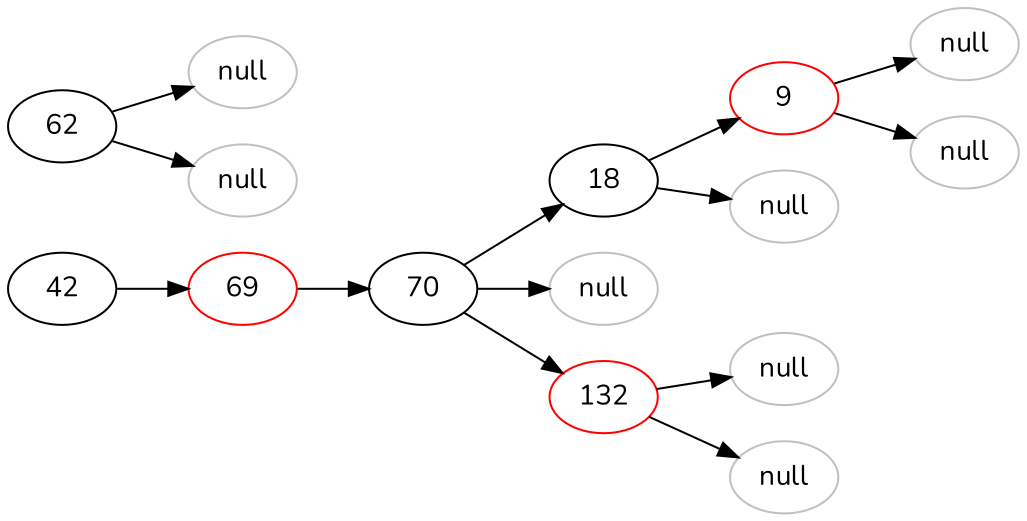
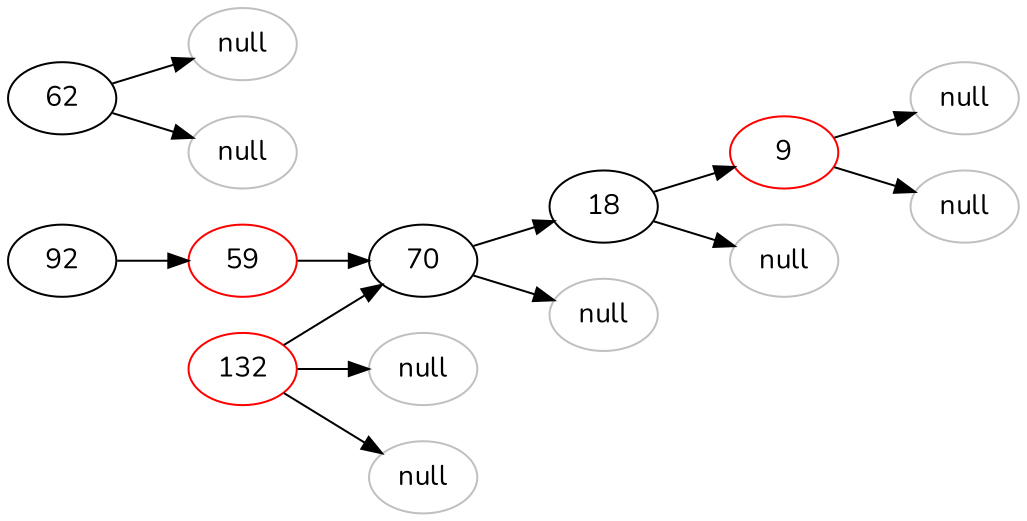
  digraph {
    fontname=Nunito
    rankdir=LR
    node [color=gray fontname=Nunito]
    edge [fontname=Nunito]
-   42 [color=black]
-   69 [color=red]
+   42 [color=black label=92]
+   69 [color=red label=59]
    18 [color=black]
    n4 [color=red label=9]
    n5 [label=null]
    70 [color=black]
    n7 [label=null]
    n8 [label=null]
    62 [color=black]
    n10 [label=null]
    n11 [label=null]
    n12 [label=null]
    132 [color=red]
    n14 [label=null]
    n15 [label=null]
    42 -> 69
    69 -> 70
    18 -> n4
    18 -> n5
    n4 -> n7
    n4 -> n8
    70 -> 18
    70 -> n12
-   70 -> 132
+   132 -> 70
    62 -> n10
    62 -> n11
    132 -> n14
    132 -> n15
  }
